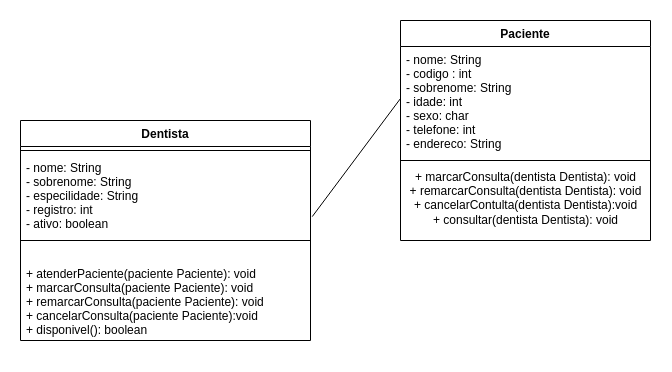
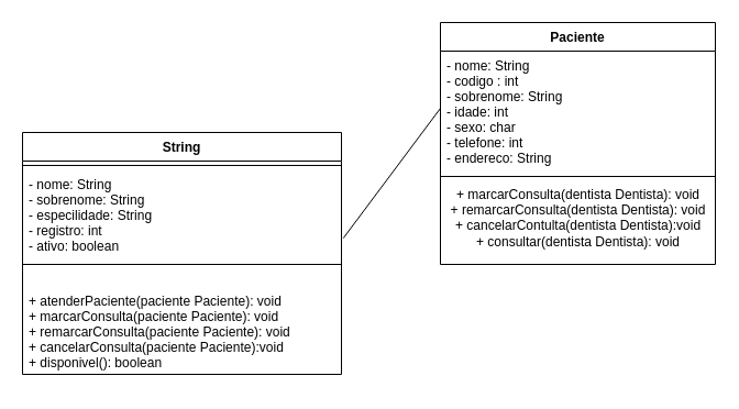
  <mxCell id="0" />
  <mxCell id="1" parent="0" />
- <mxCell id="2" value="Dentista" style="swimlane;fontStyle=1;align=center;verticalAlign=top;childLayout=stackLayout;horizontal=1;startSize=26;horizontalStack=0;resizeParent=1;resizeParentMax=0;resizeLast=0;collapsible=1;marginBottom=0;" vertex="1" parent="1"><mxGeometry x="20" y="120" width="290" height="220" as="geometry" /></mxCell>
+ <mxCell id="2" value="String" style="swimlane;fontStyle=1;align=center;verticalAlign=top;childLayout=stackLayout;horizontal=1;startSize=26;horizontalStack=0;resizeParent=1;resizeParentMax=0;resizeLast=0;collapsible=1;marginBottom=0;" vertex="1" parent="1"><mxGeometry x="20" y="120" width="290" height="220" as="geometry" /></mxCell>
  <mxCell id="3" value="" style="line;strokeWidth=1;fillColor=none;align=left;verticalAlign=middle;spacingTop=-1;spacingLeft=3;spacingRight=3;rotatable=0;labelPosition=right;points=[];portConstraint=eastwest;" vertex="1" parent="2"><mxGeometry y="26" width="290" height="8" as="geometry" /></mxCell>
  <mxCell id="4" value="- nome: String&#10;- sobrenome: String&#10;- especilidade: String &#10;- registro: int&#10;- ativo: boolean&#10;&#10;" style="text;strokeColor=none;fillColor=none;align=left;verticalAlign=top;spacingLeft=4;spacingRight=4;overflow=hidden;rotatable=0;points=[[0,0.5],[1,0.5]];portConstraint=eastwest;" vertex="1" parent="2"><mxGeometry y="34" width="290" height="106" as="geometry" /></mxCell>
  <mxCell id="5" value="+ atenderPaciente(paciente Paciente): void&#10;+ marcarConsulta(paciente Paciente): void&#10;+ remarcarConsulta(paciente Paciente): void&#10;+ cancelarConsulta(paciente Paciente):void&#10;+ disponivel(): boolean&#10;" style="text;strokeColor=none;fillColor=none;align=left;verticalAlign=top;spacingLeft=4;spacingRight=4;overflow=hidden;rotatable=0;points=[[0,0.5],[1,0.5]];portConstraint=eastwest;" vertex="1" parent="2"><mxGeometry y="140" width="290" height="80" as="geometry" /></mxCell>
  <mxCell id="6" value="" style="line;strokeWidth=1;fillColor=none;align=left;verticalAlign=middle;spacingTop=-1;spacingLeft=3;spacingRight=3;rotatable=0;labelPosition=right;points=[];portConstraint=eastwest;" vertex="1" parent="1"><mxGeometry x="20" y="130" width="290" height="220" as="geometry" /></mxCell>
  <mxCell id="7" value="Paciente" style="swimlane;fontStyle=1;align=center;verticalAlign=top;childLayout=stackLayout;horizontal=1;startSize=26;horizontalStack=0;resizeParent=1;resizeParentMax=0;resizeLast=0;collapsible=1;marginBottom=0;" vertex="1" parent="1"><mxGeometry x="400" y="20" width="250" height="220" as="geometry" /></mxCell>
  <mxCell id="8" value="- nome: String&#10;- codigo : int&#10;- sobrenome: String&#10;- idade: int&#10;- sexo: char&#10;- telefone: int&#10;- endereco: String &#10;" style="text;strokeColor=none;fillColor=none;align=left;verticalAlign=top;spacingLeft=4;spacingRight=4;overflow=hidden;rotatable=0;points=[[0,0.5],[1,0.5]];portConstraint=eastwest;" vertex="1" parent="7"><mxGeometry y="26" width="250" height="104" as="geometry" /></mxCell>
  <mxCell id="9" value="" style="line;strokeWidth=1;fillColor=none;align=left;verticalAlign=middle;spacingTop=-1;spacingLeft=3;spacingRight=3;rotatable=0;labelPosition=right;points=[];portConstraint=eastwest;" vertex="1" parent="7"><mxGeometry y="130" width="250" height="20" as="geometry" /></mxCell>
  <mxCell id="10" value="+ marcarConsulta(dentista Dentista): void&lt;br style=&quot;padding: 0px ; margin: 0px&quot;&gt;+ remarcarConsulta(dentista Dentista): void&lt;br style=&quot;padding: 0px ; margin: 0px&quot;&gt;+ cancelarContulta(dentista&amp;nbsp;Dentista):void&lt;br&gt;+ consultar(dentista Dentista): void&lt;div style=&quot;padding: 0px ; margin: 0px&quot;&gt;&lt;br style=&quot;padding: 0px ; margin: 0px ; text-align: left&quot;&gt;&lt;/div&gt;" style="text;html=1;align=center;verticalAlign=middle;resizable=0;points=[];autosize=1;strokeColor=none;fillColor=none;" vertex="1" parent="7"><mxGeometry y="150" width="250" height="70" as="geometry" /></mxCell>
  <mxCell id="11" value="" style="endArrow=none;html=1;entryX=0;entryY=0.5;entryDx=0;entryDy=0;exitX=1.006;exitY=0.586;exitDx=0;exitDy=0;exitPerimeter=0;" edge="1" parent="1" source="4" target="8"><mxGeometry width="50" height="50" relative="1" as="geometry"><mxPoint x="260" y="270" as="sourcePoint" /><mxPoint x="310" y="220" as="targetPoint" /></mxGeometry></mxCell>
